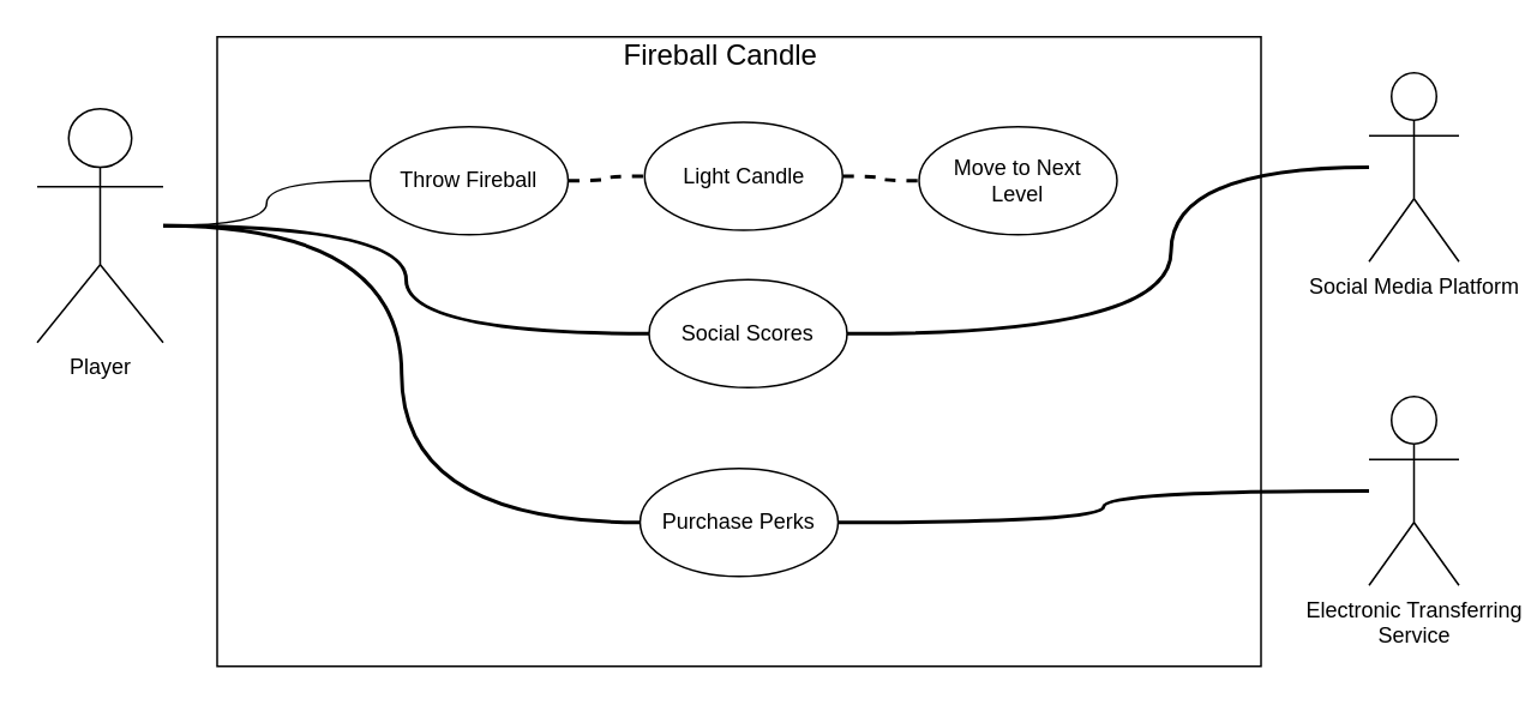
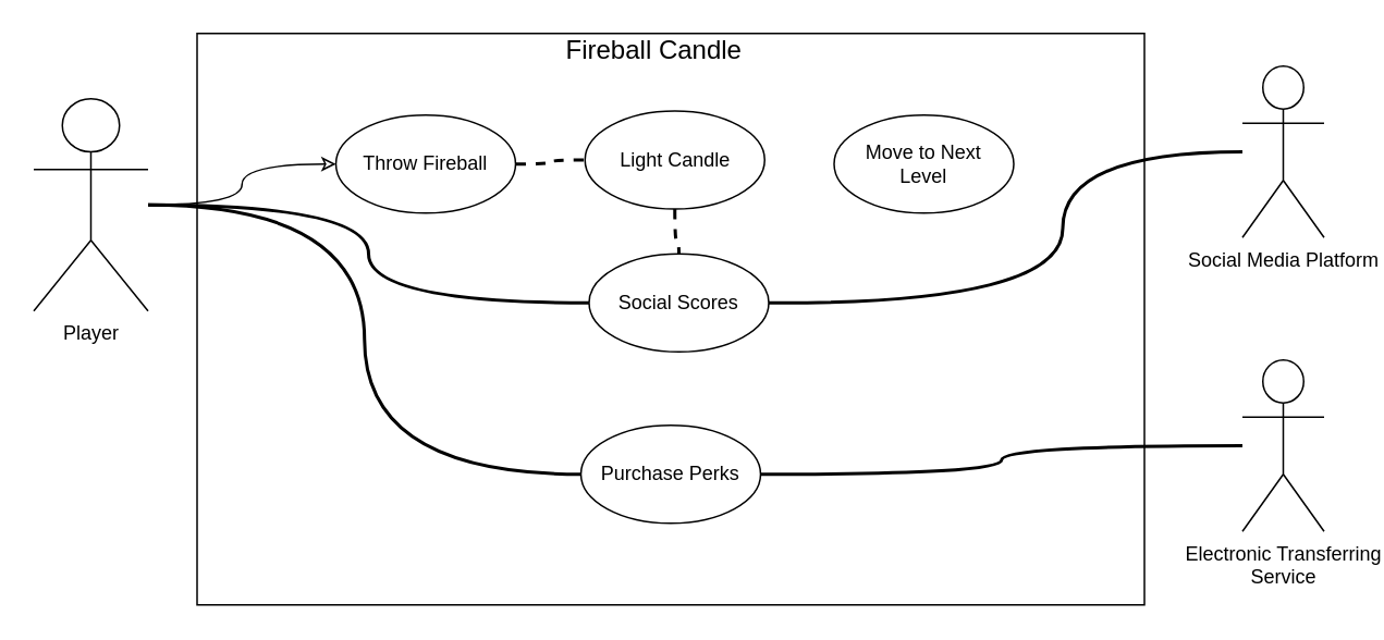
  <mxCell id="0" />
  <mxCell id="1" parent="0" />
  <mxCell id="2" value="" style="rounded=0;whiteSpace=wrap;html=1;" vertex="1" parent="1"><mxGeometry x="120" y="20" width="580" height="350" as="geometry" /></mxCell>
- <mxCell id="3" value="" style="edgeStyle=orthogonalEdgeStyle;orthogonalLoop=1;jettySize=auto;html=1;fontSize=16;curved=1;endArrow=none;endFill=0;" edge="1" parent="1" source="6" target="8"><mxGeometry relative="1" as="geometry"><mxPoint x="50" y="330" as="targetPoint" /></mxGeometry></mxCell>
+ <mxCell id="3" value="" style="edgeStyle=orthogonalEdgeStyle;orthogonalLoop=1;jettySize=auto;html=1;fontSize=16;curved=1;endArrow=classic;endFill=0;" edge="1" parent="1" source="6" target="8"><mxGeometry relative="1" as="geometry"><mxPoint x="50" y="330" as="targetPoint" /></mxGeometry></mxCell>
  <mxCell id="4" value="" style="edgeStyle=orthogonalEdgeStyle;curved=1;orthogonalLoop=1;jettySize=auto;html=1;endArrow=none;endFill=0;strokeWidth=2;fontSize=16;entryX=0;entryY=0.5;entryDx=0;entryDy=0;" edge="1" parent="1" source="6" target="13"><mxGeometry relative="1" as="geometry"><mxPoint x="55" y="280" as="targetPoint" /></mxGeometry></mxCell>
  <mxCell id="5" value="" style="edgeStyle=orthogonalEdgeStyle;curved=1;orthogonalLoop=1;jettySize=auto;html=1;endArrow=none;endFill=0;strokeWidth=2;fontSize=16;entryX=0;entryY=0.5;entryDx=0;entryDy=0;" edge="1" parent="1" source="6" target="14"><mxGeometry relative="1" as="geometry"><mxPoint x="55" y="280" as="targetPoint" /></mxGeometry></mxCell>
  <mxCell id="6" value="Player" style="shape=umlActor;verticalLabelPosition=bottom;labelBackgroundColor=#ffffff;verticalAlign=top;html=1;outlineConnect=0;" vertex="1" parent="1"><mxGeometry x="20" y="60" width="70" height="130" as="geometry" /></mxCell>
  <mxCell id="7" value="" style="edgeStyle=orthogonalEdgeStyle;curved=1;orthogonalLoop=1;jettySize=auto;html=1;endArrow=none;endFill=0;strokeWidth=2;fontSize=16;dashed=1;" edge="1" parent="1" source="8" target="10"><mxGeometry relative="1" as="geometry" /></mxCell>
  <mxCell id="8" value="Throw Fireball" style="ellipse;whiteSpace=wrap;html=1;" vertex="1" parent="1"><mxGeometry x="205" y="70" width="110" height="60" as="geometry" /></mxCell>
- <mxCell id="9" value="" style="edgeStyle=orthogonalEdgeStyle;curved=1;orthogonalLoop=1;jettySize=auto;html=1;dashed=1;endArrow=none;endFill=0;strokeWidth=2;fontSize=16;" edge="1" parent="1" source="10" target="11"><mxGeometry relative="1" as="geometry" /></mxCell>
+ <mxCell id="9" value="" style="edgeStyle=orthogonalEdgeStyle;curved=1;orthogonalLoop=1;jettySize=auto;html=1;dashed=1;endArrow=none;endFill=0;strokeWidth=2;fontSize=16;" edge="1" parent="1" source="10" target="13"><mxGeometry relative="1" as="geometry" /></mxCell>
  <mxCell id="10" value="Light Candle" style="ellipse;whiteSpace=wrap;html=1;" vertex="1" parent="1"><mxGeometry x="357.5" y="67.5" width="110" height="60" as="geometry" /></mxCell>
  <mxCell id="11" value="Move to Next&lt;br&gt;Level" style="ellipse;whiteSpace=wrap;html=1;" vertex="1" parent="1"><mxGeometry x="510" y="70" width="110" height="60" as="geometry" /></mxCell>
  <mxCell id="12" value="Fireball Candle" style="text;html=1;strokeColor=none;fillColor=none;align=center;verticalAlign=middle;whiteSpace=wrap;rounded=0;fontSize=16;" vertex="1" parent="1"><mxGeometry x="330" y="20" width="140" height="20" as="geometry" /></mxCell>
  <mxCell id="13" value="Social Scores" style="ellipse;whiteSpace=wrap;html=1;" vertex="1" parent="1"><mxGeometry x="360" y="155" width="110" height="60" as="geometry" /></mxCell>
  <mxCell id="14" value="Purchase Perks" style="ellipse;whiteSpace=wrap;html=1;" vertex="1" parent="1"><mxGeometry x="355" y="260" width="110" height="60" as="geometry" /></mxCell>
  <mxCell id="15" value="" style="edgeStyle=orthogonalEdgeStyle;curved=1;orthogonalLoop=1;jettySize=auto;html=1;endArrow=none;endFill=0;strokeWidth=2;fontSize=16;entryX=1;entryY=0.5;entryDx=0;entryDy=0;" edge="1" parent="1" source="16" target="13"><mxGeometry relative="1" as="geometry"><Array as="points"><mxPoint x="650" y="93" /><mxPoint x="650" y="186" /></Array></mxGeometry></mxCell>
  <mxCell id="16" value="Social Media Platform" style="shape=umlActor;verticalLabelPosition=bottom;labelBackgroundColor=#ffffff;verticalAlign=top;html=1;outlineConnect=0;" vertex="1" parent="1"><mxGeometry x="760" y="40" width="50" height="105" as="geometry" /></mxCell>
  <mxCell id="17" value="" style="edgeStyle=orthogonalEdgeStyle;curved=1;orthogonalLoop=1;jettySize=auto;html=1;endArrow=none;endFill=0;strokeWidth=2;fontSize=16;entryX=1;entryY=0.5;entryDx=0;entryDy=0;" edge="1" parent="1" source="18" target="14"><mxGeometry relative="1" as="geometry" /></mxCell>
  <mxCell id="18" value="Electronic Transferring &lt;br&gt;Service" style="shape=umlActor;verticalLabelPosition=bottom;labelBackgroundColor=#ffffff;verticalAlign=top;html=1;outlineConnect=0;" vertex="1" parent="1"><mxGeometry x="760" y="220" width="50" height="105" as="geometry" /></mxCell>
